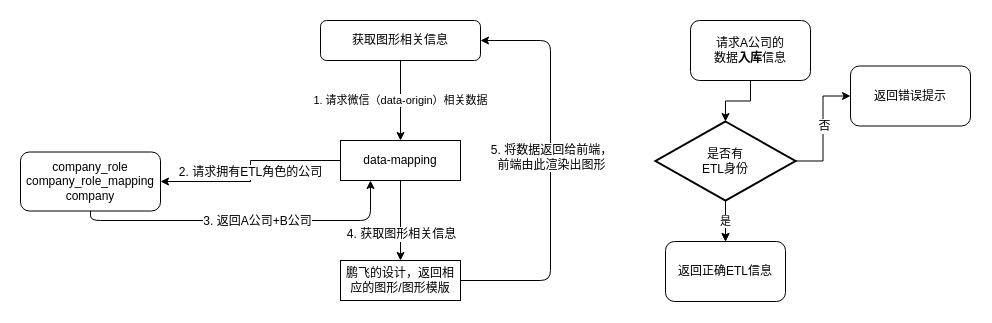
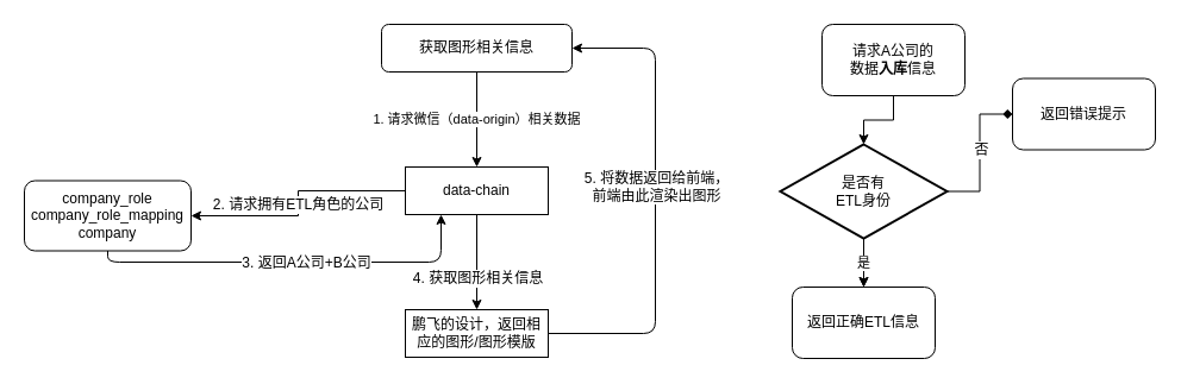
  <mxCell id="0" />
  <mxCell id="1" parent="0" />
  <mxCell id="2" value="1. 请求微信（data-origin）相关数据" style="edgeStyle=orthogonalEdgeStyle;rounded=0;orthogonalLoop=1;jettySize=auto;html=1;" edge="1" parent="1" source="3" target="8"><mxGeometry relative="1" as="geometry" /></mxCell>
  <mxCell id="3" value="获取图形相关信息" style="rounded=1;whiteSpace=wrap;html=1;" vertex="1" parent="1"><mxGeometry x="320" y="20" width="160" height="40" as="geometry" /></mxCell>
  <mxCell id="4" value="" style="edgeStyle=orthogonalEdgeStyle;rounded=0;orthogonalLoop=1;jettySize=auto;html=1;" edge="1" parent="1" source="8" target="10"><mxGeometry relative="1" as="geometry" /></mxCell>
  <mxCell id="5" value="2. 请求拥有ETL角色的公司" style="text;html=1;resizable=0;points=[];align=center;verticalAlign=middle;labelBackgroundColor=#ffffff;" vertex="1" connectable="0" parent="4"><mxGeometry y="-1" relative="1" as="geometry"><mxPoint as="offset" /></mxGeometry></mxCell>
  <mxCell id="6" value="" style="edgeStyle=orthogonalEdgeStyle;rounded=0;orthogonalLoop=1;jettySize=auto;html=1;" edge="1" parent="1" source="8" target="9"><mxGeometry relative="1" as="geometry" /></mxCell>
  <mxCell id="7" value="4. 获取图形相关信息" style="text;html=1;resizable=0;points=[];align=center;verticalAlign=middle;labelBackgroundColor=#ffffff;" vertex="1" connectable="0" parent="6"><mxGeometry x="-0.208" y="-1" relative="1" as="geometry"><mxPoint x="1" y="21" as="offset" /></mxGeometry></mxCell>
- <mxCell id="8" value="data-mapping" style="rounded=1;whiteSpace=wrap;html=1;arcSize=0;" vertex="1" parent="1"><mxGeometry x="340" y="140" width="120" height="40" as="geometry" /></mxCell>
+ <mxCell id="8" value="data-chain" style="rounded=1;whiteSpace=wrap;html=1;arcSize=0;" vertex="1" parent="1"><mxGeometry x="340" y="140" width="120" height="40" as="geometry" /></mxCell>
  <mxCell id="9" value="鹏飞的设计，返回相应的图形/图形模版" style="rounded=1;whiteSpace=wrap;html=1;arcSize=0;" vertex="1" parent="1"><mxGeometry x="340" y="260" width="120" height="40" as="geometry" /></mxCell>
  <mxCell id="10" value="company_role&lt;br&gt;company_role_mapping&lt;br&gt;company" style="rounded=1;whiteSpace=wrap;html=1;" vertex="1" parent="1"><mxGeometry x="20" y="151.5" width="140" height="59" as="geometry" /></mxCell>
  <mxCell id="11" value="" style="edgeStyle=elbowEdgeStyle;elbow=horizontal;endArrow=classic;html=1;exitX=0.5;exitY=1;exitDx=0;exitDy=0;entryX=0.25;entryY=1;entryDx=0;entryDy=0;" edge="1" parent="1" source="10" target="8"><mxGeometry width="50" height="50" relative="1" as="geometry"><mxPoint x="500" y="290" as="sourcePoint" /><mxPoint x="600" y="230" as="targetPoint" /><Array as="points"><mxPoint x="180" y="220" /><mxPoint x="350" y="280" /></Array></mxGeometry></mxCell>
  <mxCell id="12" value="3. 返回A公司+B公司" style="text;html=1;resizable=0;points=[];align=center;verticalAlign=middle;labelBackgroundColor=#ffffff;" vertex="1" connectable="0" parent="11"><mxGeometry x="0.071" relative="1" as="geometry"><mxPoint as="offset" /></mxGeometry></mxCell>
  <mxCell id="13" value="" style="edgeStyle=elbowEdgeStyle;elbow=horizontal;endArrow=classic;html=1;exitX=1;exitY=0.5;exitDx=0;exitDy=0;entryX=1;entryY=0.5;entryDx=0;entryDy=0;" edge="1" parent="1" source="9" target="3"><mxGeometry width="50" height="50" relative="1" as="geometry"><mxPoint x="515" y="160" as="sourcePoint" /><mxPoint x="505" y="30" as="targetPoint" /><Array as="points"><mxPoint x="550" y="180" /><mxPoint x="580" y="110" /><mxPoint x="585" y="90" /></Array></mxGeometry></mxCell>
  <mxCell id="14" value="5. 将数据返回给前端，&lt;br&gt;前端由此渲染出图形" style="text;html=1;resizable=0;points=[];align=center;verticalAlign=middle;labelBackgroundColor=#ffffff;" vertex="1" connectable="0" parent="13"><mxGeometry x="0.071" relative="1" as="geometry"><mxPoint as="offset" /></mxGeometry></mxCell>
  <mxCell id="15" value="" style="edgeStyle=orthogonalEdgeStyle;rounded=0;orthogonalLoop=1;jettySize=auto;html=1;entryX=0.5;entryY=0;entryDx=0;entryDy=0;entryPerimeter=0;" edge="1" parent="1" source="16" target="21"><mxGeometry relative="1" as="geometry"><mxPoint x="725" y="160" as="targetPoint" /></mxGeometry></mxCell>
  <mxCell id="16" value="请求A公司的&lt;br&gt;数据&lt;b&gt;入库&lt;/b&gt;信息" style="rounded=1;whiteSpace=wrap;html=1;" vertex="1" parent="1"><mxGeometry x="690" y="20" width="120" height="60" as="geometry" /></mxCell>
- <mxCell id="17" value="" style="edgeStyle=orthogonalEdgeStyle;rounded=0;orthogonalLoop=1;jettySize=auto;html=1;entryX=0;entryY=0.5;entryDx=0;entryDy=0;" edge="1" parent="1" source="21" target="22"><mxGeometry relative="1" as="geometry"><mxPoint x="886.5" y="160.5" as="targetPoint" /></mxGeometry></mxCell>
+ <mxCell id="17" value="" style="edgeStyle=orthogonalEdgeStyle;rounded=0;orthogonalLoop=1;jettySize=auto;html=1;entryX=0;entryY=0.5;entryDx=0;entryDy=0;endArrow=diamond;" edge="1" parent="1" source="21" target="22"><mxGeometry relative="1" as="geometry"><mxPoint x="886.5" y="160.5" as="targetPoint" /></mxGeometry></mxCell>
  <mxCell id="18" value="否" style="text;html=1;resizable=0;points=[];align=center;verticalAlign=middle;labelBackgroundColor=#ffffff;" vertex="1" connectable="0" parent="17"><mxGeometry y="-6" relative="1" as="geometry"><mxPoint x="-5" y="-3" as="offset" /></mxGeometry></mxCell>
  <mxCell id="19" value="" style="edgeStyle=orthogonalEdgeStyle;rounded=0;orthogonalLoop=1;jettySize=auto;html=1;" edge="1" parent="1" source="21" target="23"><mxGeometry relative="1" as="geometry" /></mxCell>
  <mxCell id="20" value="是" style="edgeStyle=orthogonalEdgeStyle;rounded=0;orthogonalLoop=1;jettySize=auto;html=1;" edge="1" parent="1" source="21" target="23"><mxGeometry relative="1" as="geometry" /></mxCell>
  <mxCell id="21" value="是否有&lt;br&gt;ETL身份" style="strokeWidth=2;html=1;shape=mxgraph.flowchart.decision;whiteSpace=wrap;" vertex="1" parent="1"><mxGeometry x="655" y="121" width="140" height="79" as="geometry" /></mxCell>
  <mxCell id="22" value="返回错误提示" style="rounded=1;whiteSpace=wrap;html=1;" vertex="1" parent="1"><mxGeometry x="850" y="65.5" width="120" height="60" as="geometry" /></mxCell>
  <mxCell id="23" value="返回正确ETL信息" style="rounded=1;whiteSpace=wrap;html=1;" vertex="1" parent="1"><mxGeometry x="665" y="241" width="120" height="60" as="geometry" /></mxCell>
